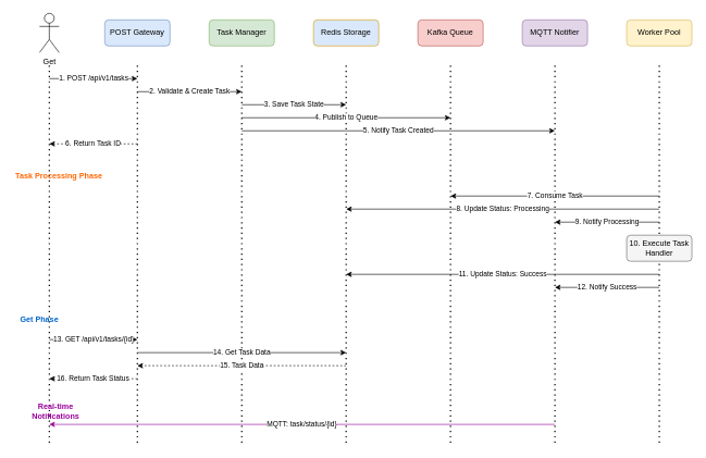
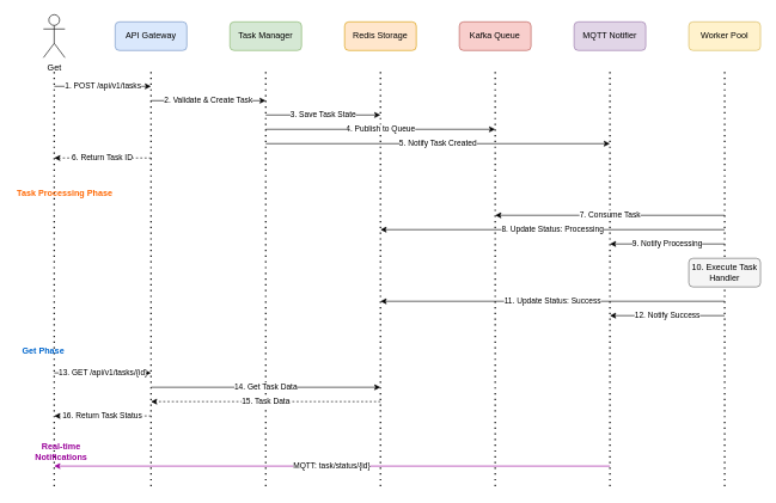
  <mxCell id="0" />
  <mxCell id="1" parent="0" />
  <mxCell id="2" value="Get" style="shape=umlActor;verticalLabelPosition=bottom;verticalAlign=top;html=1;outlineConnect=0;" vertex="1" parent="1"><mxGeometry x="60" y="20" width="30" height="60" as="geometry" /></mxCell>
- <mxCell id="3" value="POST Gateway" style="rounded=1;whiteSpace=wrap;html=1;fillColor=#dae8fc;strokeColor=#6c8ebf;" vertex="1" parent="1"><mxGeometry x="160" y="30" width="100" height="40" as="geometry" /></mxCell>
+ <mxCell id="3" value="API Gateway" style="rounded=1;whiteSpace=wrap;html=1;fillColor=#dae8fc;strokeColor=#6c8ebf;" vertex="1" parent="1"><mxGeometry x="160" y="30" width="100" height="40" as="geometry" /></mxCell>
  <mxCell id="4" value="Task Manager" style="rounded=1;whiteSpace=wrap;html=1;fillColor=#d5e8d4;strokeColor=#82b366;" vertex="1" parent="1"><mxGeometry x="320" y="30" width="100" height="40" as="geometry" /></mxCell>
- <mxCell id="5" value="Redis Storage" style="rounded=1;whiteSpace=wrap;html=1;fillColor=#dae8fc;strokeColor=#d79b00;" vertex="1" parent="1"><mxGeometry x="480" y="30" width="100" height="40" as="geometry" /></mxCell>
+ <mxCell id="5" value="Redis Storage" style="rounded=1;whiteSpace=wrap;html=1;fillColor=#ffe6cc;strokeColor=#d79b00;" vertex="1" parent="1"><mxGeometry x="480" y="30" width="100" height="40" as="geometry" /></mxCell>
  <mxCell id="6" value="Kafka Queue" style="rounded=1;whiteSpace=wrap;html=1;fillColor=#f8cecc;strokeColor=#b85450;" vertex="1" parent="1"><mxGeometry x="640" y="30" width="100" height="40" as="geometry" /></mxCell>
  <mxCell id="7" value="MQTT Notifier" style="rounded=1;whiteSpace=wrap;html=1;fillColor=#e1d5e7;strokeColor=#9673a6;" vertex="1" parent="1"><mxGeometry x="800" y="30" width="100" height="40" as="geometry" /></mxCell>
  <mxCell id="8" value="Worker Pool" style="rounded=1;whiteSpace=wrap;html=1;fillColor=#fff2cc;strokeColor=#d6b656;" vertex="1" parent="1"><mxGeometry x="960" y="30" width="100" height="40" as="geometry" /></mxCell>
  <mxCell id="9" value="" style="endArrow=none;dashed=1;html=1;dashPattern=1 3;strokeWidth=2;rounded=0;" edge="1" parent="1"><mxGeometry width="50" height="50" relative="1" as="geometry"><mxPoint x="75" y="100" as="sourcePoint" /><mxPoint x="75" y="680" as="targetPoint" /></mxGeometry></mxCell>
  <mxCell id="10" value="" style="endArrow=none;dashed=1;html=1;dashPattern=1 3;strokeWidth=2;rounded=0;" edge="1" parent="1"><mxGeometry width="50" height="50" relative="1" as="geometry"><mxPoint x="210" y="100" as="sourcePoint" /><mxPoint x="210" y="680" as="targetPoint" /></mxGeometry></mxCell>
  <mxCell id="11" value="" style="endArrow=none;dashed=1;html=1;dashPattern=1 3;strokeWidth=2;rounded=0;" edge="1" parent="1"><mxGeometry width="50" height="50" relative="1" as="geometry"><mxPoint x="370" y="100" as="sourcePoint" /><mxPoint x="370" y="680" as="targetPoint" /></mxGeometry></mxCell>
  <mxCell id="12" value="" style="endArrow=none;dashed=1;html=1;dashPattern=1 3;strokeWidth=2;rounded=0;" edge="1" parent="1"><mxGeometry width="50" height="50" relative="1" as="geometry"><mxPoint x="530" y="100" as="sourcePoint" /><mxPoint x="530" y="680" as="targetPoint" /></mxGeometry></mxCell>
  <mxCell id="13" value="" style="endArrow=none;dashed=1;html=1;dashPattern=1 3;strokeWidth=2;rounded=0;" edge="1" parent="1"><mxGeometry width="50" height="50" relative="1" as="geometry"><mxPoint x="690" y="100" as="sourcePoint" /><mxPoint x="690" y="680" as="targetPoint" /></mxGeometry></mxCell>
  <mxCell id="14" value="" style="endArrow=none;dashed=1;html=1;dashPattern=1 3;strokeWidth=2;rounded=0;" edge="1" parent="1"><mxGeometry width="50" height="50" relative="1" as="geometry"><mxPoint x="850" y="100" as="sourcePoint" /><mxPoint x="850" y="680" as="targetPoint" /></mxGeometry></mxCell>
  <mxCell id="15" value="" style="endArrow=none;dashed=1;html=1;dashPattern=1 3;strokeWidth=2;rounded=0;" edge="1" parent="1"><mxGeometry width="50" height="50" relative="1" as="geometry"><mxPoint x="1010" y="100" as="sourcePoint" /><mxPoint x="1010" y="680" as="targetPoint" /></mxGeometry></mxCell>
  <mxCell id="16" value="1. POST /api/v1/tasks" style="endArrow=classic;html=1;rounded=0;" edge="1" parent="1"><mxGeometry width="50" height="50" relative="1" as="geometry"><mxPoint x="75" y="120" as="sourcePoint" /><mxPoint x="210" y="120" as="targetPoint" /></mxGeometry></mxCell>
  <mxCell id="17" value="2. Validate &amp; Create Task" style="endArrow=classic;html=1;rounded=0;" edge="1" parent="1"><mxGeometry width="50" height="50" relative="1" as="geometry"><mxPoint x="210" y="140" as="sourcePoint" /><mxPoint x="370" y="140" as="targetPoint" /></mxGeometry></mxCell>
  <mxCell id="18" value="3. Save Task State" style="endArrow=classic;html=1;rounded=0;" edge="1" parent="1"><mxGeometry width="50" height="50" relative="1" as="geometry"><mxPoint x="370" y="160" as="sourcePoint" /><mxPoint x="530" y="160" as="targetPoint" /></mxGeometry></mxCell>
  <mxCell id="19" value="4. Publish to Queue" style="endArrow=classic;html=1;rounded=0;" edge="1" parent="1"><mxGeometry width="50" height="50" relative="1" as="geometry"><mxPoint x="370" y="180" as="sourcePoint" /><mxPoint x="690" y="180" as="targetPoint" /></mxGeometry></mxCell>
  <mxCell id="20" value="5. Notify Task Created" style="endArrow=classic;html=1;rounded=0;" edge="1" parent="1"><mxGeometry width="50" height="50" relative="1" as="geometry"><mxPoint x="370" y="200" as="sourcePoint" /><mxPoint x="850" y="200" as="targetPoint" /></mxGeometry></mxCell>
  <mxCell id="21" value="6. Return Task ID" style="endArrow=classic;html=1;rounded=0;dashed=1;" edge="1" parent="1"><mxGeometry width="50" height="50" relative="1" as="geometry"><mxPoint x="210" y="220" as="sourcePoint" /><mxPoint x="75" y="220" as="targetPoint" /></mxGeometry></mxCell>
  <mxCell id="22" value="Task Processing Phase" style="text;html=1;strokeColor=none;fillColor=none;align=center;verticalAlign=middle;whiteSpace=wrap;rounded=0;fontStyle=1;fontSize=12;fontColor=#FF6600;" vertex="1" parent="1"><mxGeometry x="20" y="260" width="140" height="20" as="geometry" /></mxCell>
  <mxCell id="23" value="7. Consume Task" style="endArrow=classic;html=1;rounded=0;" edge="1" parent="1"><mxGeometry width="50" height="50" relative="1" as="geometry"><mxPoint x="1010" y="300" as="sourcePoint" /><mxPoint x="690" y="300" as="targetPoint" /></mxGeometry></mxCell>
  <mxCell id="24" value="8. Update Status: Processing" style="endArrow=classic;html=1;rounded=0;" edge="1" parent="1"><mxGeometry width="50" height="50" relative="1" as="geometry"><mxPoint x="1010" y="320" as="sourcePoint" /><mxPoint x="530" y="320" as="targetPoint" /></mxGeometry></mxCell>
  <mxCell id="25" value="9. Notify Processing" style="endArrow=classic;html=1;rounded=0;" edge="1" parent="1"><mxGeometry width="50" height="50" relative="1" as="geometry"><mxPoint x="1010" y="340" as="sourcePoint" /><mxPoint x="850" y="340" as="targetPoint" /></mxGeometry></mxCell>
  <mxCell id="26" value="10. Execute Task Handler" style="rounded=1;whiteSpace=wrap;html=1;fillColor=#f5f5f5;strokeColor=#666666;" vertex="1" parent="1"><mxGeometry x="960" y="360" width="100" height="40" as="geometry" /></mxCell>
  <mxCell id="27" value="11. Update Status: Success" style="endArrow=classic;html=1;rounded=0;" edge="1" parent="1"><mxGeometry width="50" height="50" relative="1" as="geometry"><mxPoint x="1010" y="420" as="sourcePoint" /><mxPoint x="530" y="420" as="targetPoint" /></mxGeometry></mxCell>
  <mxCell id="28" value="12. Notify Success" style="endArrow=classic;html=1;rounded=0;" edge="1" parent="1"><mxGeometry width="50" height="50" relative="1" as="geometry"><mxPoint x="1010" y="440" as="sourcePoint" /><mxPoint x="850" y="440" as="targetPoint" /></mxGeometry></mxCell>
  <mxCell id="29" value="Get Phase" style="text;html=1;strokeColor=none;fillColor=none;align=center;verticalAlign=middle;whiteSpace=wrap;rounded=0;fontStyle=1;fontSize=12;fontColor=#0066CC;" vertex="1" parent="1"><mxGeometry x="20" y="480" width="80" height="20" as="geometry" /></mxCell>
  <mxCell id="30" value="13. GET /api/v1/tasks/{id}" style="endArrow=classic;html=1;rounded=0;" edge="1" parent="1"><mxGeometry width="50" height="50" relative="1" as="geometry"><mxPoint x="75" y="520" as="sourcePoint" /><mxPoint x="210" y="520" as="targetPoint" /></mxGeometry></mxCell>
  <mxCell id="31" value="14. Get Task Data" style="endArrow=classic;html=1;rounded=0;" edge="1" parent="1"><mxGeometry width="50" height="50" relative="1" as="geometry"><mxPoint x="210" y="540" as="sourcePoint" /><mxPoint x="530" y="540" as="targetPoint" /></mxGeometry></mxCell>
  <mxCell id="32" value="15. Task Data" style="endArrow=classic;html=1;rounded=0;dashed=1;" edge="1" parent="1"><mxGeometry width="50" height="50" relative="1" as="geometry"><mxPoint x="530" y="560" as="sourcePoint" /><mxPoint x="210" y="560" as="targetPoint" /></mxGeometry></mxCell>
  <mxCell id="33" value="16. Return Task Status" style="endArrow=classic;html=1;rounded=0;dashed=1;" edge="1" parent="1"><mxGeometry width="50" height="50" relative="1" as="geometry"><mxPoint x="210" y="580" as="sourcePoint" /><mxPoint x="75" y="580" as="targetPoint" /></mxGeometry></mxCell>
  <mxCell id="34" value="Real-time Notifications" style="text;html=1;strokeColor=none;fillColor=none;align=center;verticalAlign=middle;whiteSpace=wrap;rounded=0;fontStyle=1;fontSize=12;fontColor=#990099;" vertex="1" parent="1"><mxGeometry x="20" y="620" width="130" height="20" as="geometry" /></mxCell>
  <mxCell id="35" value="MQTT: task/status/{id}" style="endArrow=classic;html=1;rounded=0;strokeColor=#990099;" edge="1" parent="1"><mxGeometry width="50" height="50" relative="1" as="geometry"><mxPoint x="850" y="650" as="sourcePoint" /><mxPoint x="75" y="650" as="targetPoint" /></mxGeometry></mxCell>
